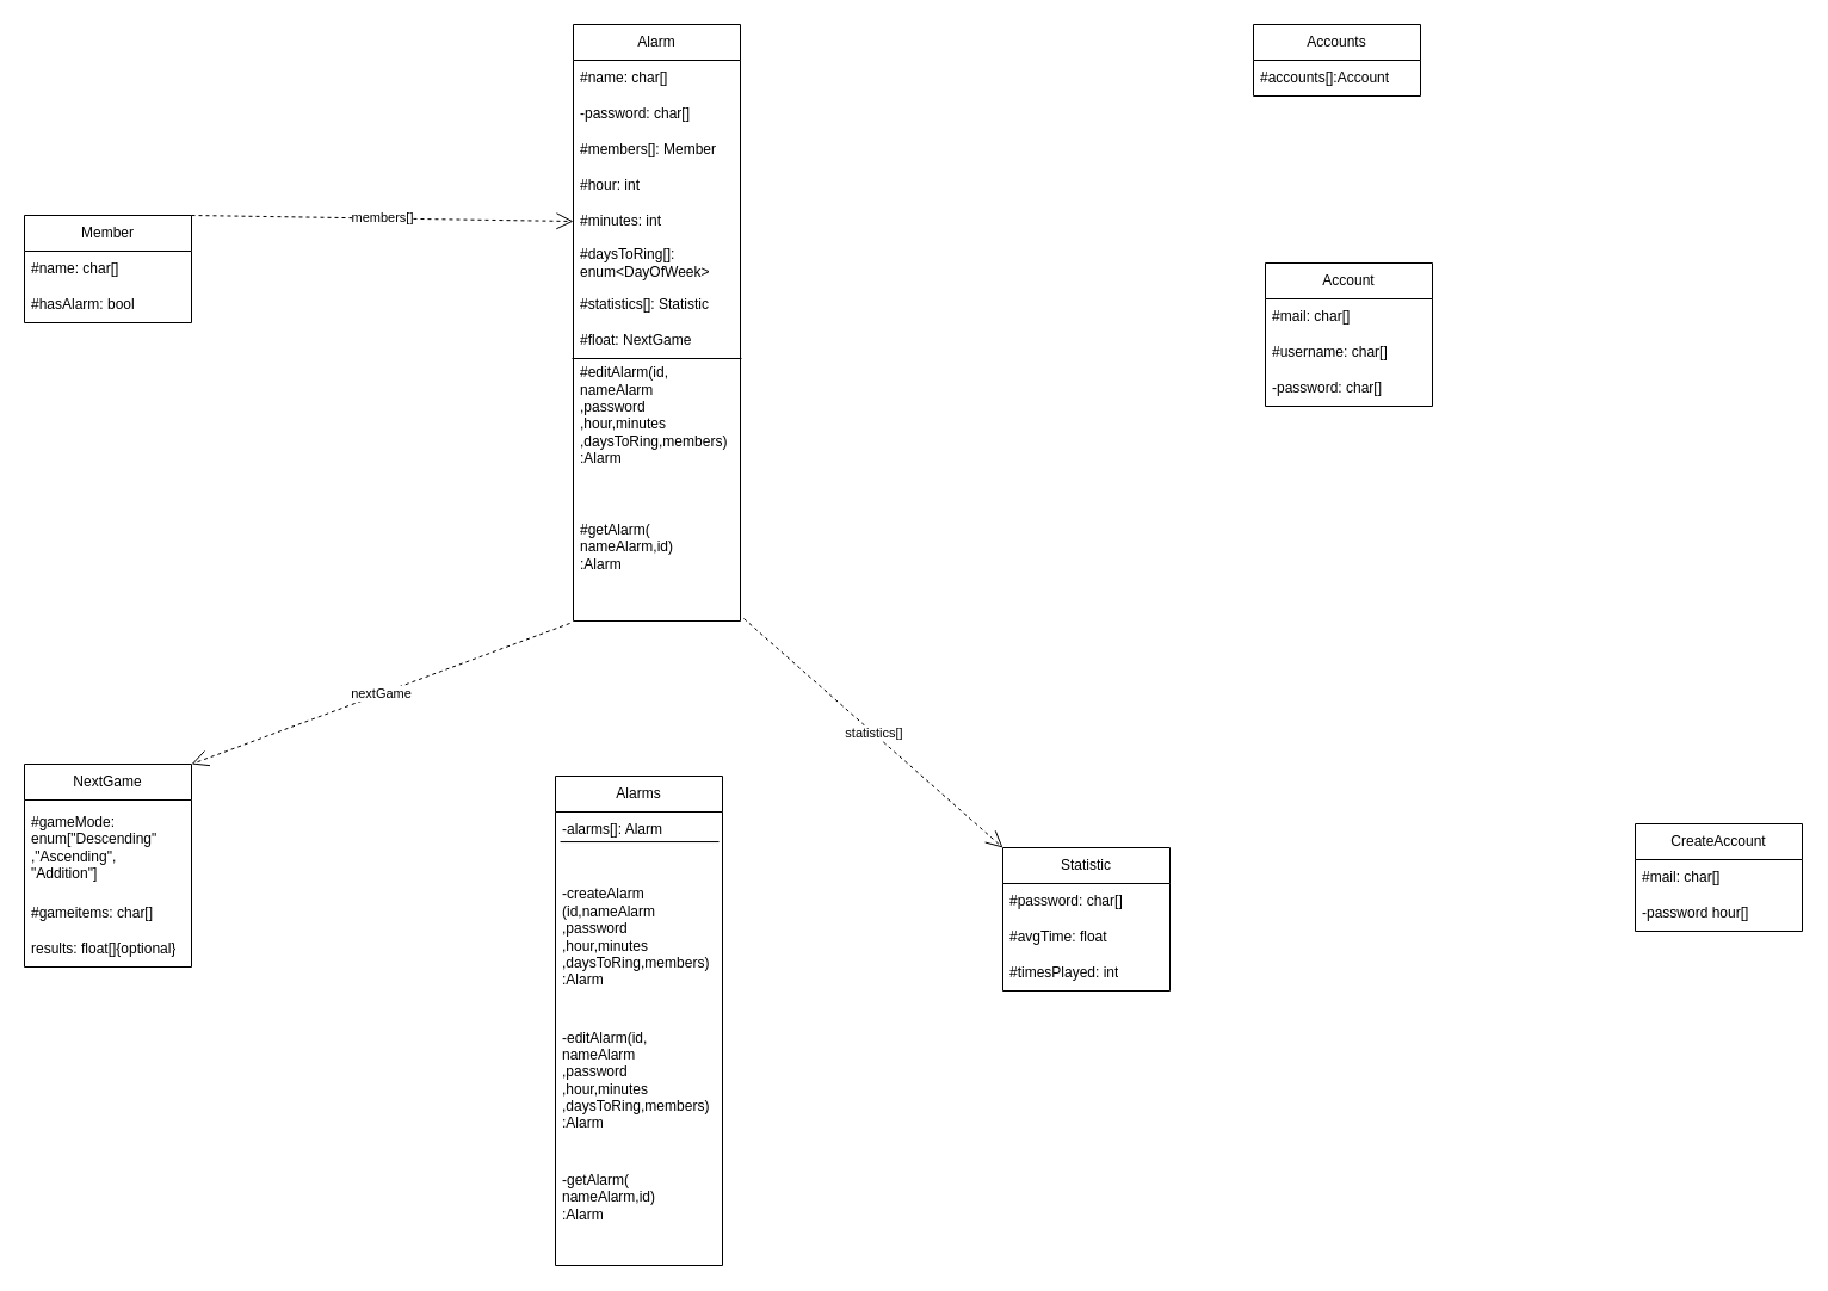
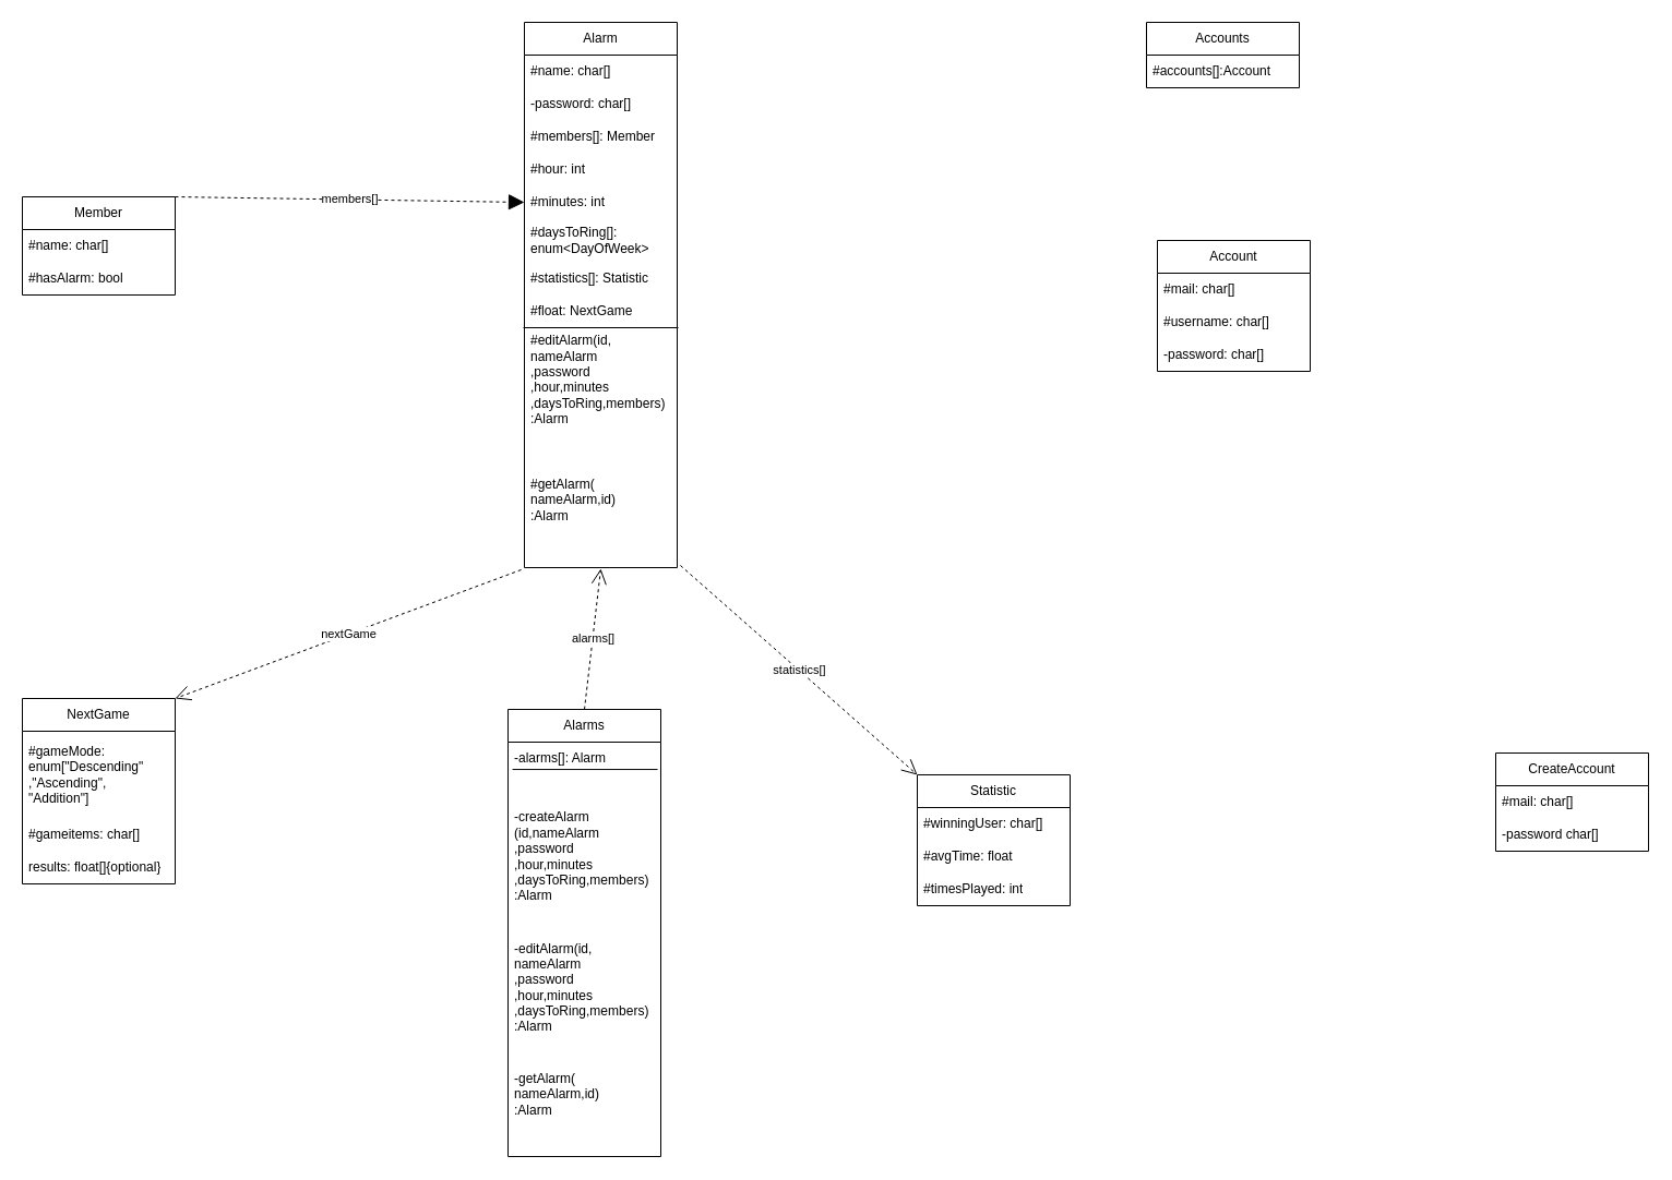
  <mxCell id="0" />
  <mxCell id="1" parent="0" />
  <mxCell id="2" value="Alarm" style="swimlane;fontStyle=0;childLayout=stackLayout;horizontal=1;startSize=30;horizontalStack=0;resizeParent=1;resizeParentMax=0;resizeLast=0;collapsible=1;marginBottom=0;whiteSpace=wrap;html=1;" parent="1" vertex="1"><mxGeometry x="480" y="20" width="140" height="500" as="geometry" /></mxCell>
  <mxCell id="3" value="#name: char[]" style="text;strokeColor=none;fillColor=none;align=left;verticalAlign=middle;spacingLeft=4;spacingRight=4;overflow=hidden;points=[[0,0.5],[1,0.5]];portConstraint=eastwest;rotatable=0;whiteSpace=wrap;html=1;" parent="2" vertex="1"><mxGeometry y="30" width="140" height="30" as="geometry" /></mxCell>
  <mxCell id="4" value="-password: char[]" style="text;strokeColor=none;fillColor=none;align=left;verticalAlign=middle;spacingLeft=4;spacingRight=4;overflow=hidden;points=[[0,0.5],[1,0.5]];portConstraint=eastwest;rotatable=0;whiteSpace=wrap;html=1;" parent="2" vertex="1"><mxGeometry y="60" width="140" height="30" as="geometry" /></mxCell>
  <mxCell id="5" value="#members[]: Member&amp;nbsp;" style="text;strokeColor=none;fillColor=none;align=left;verticalAlign=middle;spacingLeft=4;spacingRight=4;overflow=hidden;points=[[0,0.5],[1,0.5]];portConstraint=eastwest;rotatable=0;whiteSpace=wrap;html=1;" parent="2" vertex="1"><mxGeometry y="90" width="140" height="30" as="geometry" /></mxCell>
  <mxCell id="6" value="#hour: int" style="text;strokeColor=none;fillColor=none;align=left;verticalAlign=middle;spacingLeft=4;spacingRight=4;overflow=hidden;points=[[0,0.5],[1,0.5]];portConstraint=eastwest;rotatable=0;whiteSpace=wrap;html=1;" parent="2" vertex="1"><mxGeometry y="120" width="140" height="30" as="geometry" /></mxCell>
  <mxCell id="7" value="#minutes: int" style="text;strokeColor=none;fillColor=none;align=left;verticalAlign=middle;spacingLeft=4;spacingRight=4;overflow=hidden;points=[[0,0.5],[1,0.5]];portConstraint=eastwest;rotatable=0;whiteSpace=wrap;html=1;" parent="2" vertex="1"><mxGeometry y="150" width="140" height="30" as="geometry" /></mxCell>
  <mxCell id="8" value="#daysToRing[]: enum&amp;lt;DayOfWeek&amp;gt;" style="text;strokeColor=none;fillColor=none;align=left;verticalAlign=middle;spacingLeft=4;spacingRight=4;overflow=hidden;points=[[0,0.5],[1,0.5]];portConstraint=eastwest;rotatable=0;whiteSpace=wrap;html=1;" parent="2" vertex="1"><mxGeometry y="180" width="140" height="40" as="geometry" /></mxCell>
  <mxCell id="9" value="#statistics[]: Statistic" style="text;strokeColor=none;fillColor=none;align=left;verticalAlign=middle;spacingLeft=4;spacingRight=4;overflow=hidden;points=[[0,0.5],[1,0.5]];portConstraint=eastwest;rotatable=0;whiteSpace=wrap;html=1;" parent="2" vertex="1"><mxGeometry y="220" width="140" height="30" as="geometry" /></mxCell>
  <mxCell id="10" value="#float: NextGame" style="text;strokeColor=none;fillColor=none;align=left;verticalAlign=middle;spacingLeft=4;spacingRight=4;overflow=hidden;points=[[0,0.5],[1,0.5]];portConstraint=eastwest;rotatable=0;whiteSpace=wrap;html=1;" parent="2" vertex="1"><mxGeometry y="250" width="140" height="30" as="geometry" /></mxCell>
  <mxCell id="11" value="#editAlarm(&lt;span style=&quot;background-color: initial;&quot;&gt;id,&lt;/span&gt;&lt;div&gt;&lt;span style=&quot;background-color: initial;&quot;&gt;nameAlarm&lt;/span&gt;&lt;div&gt;,password&lt;div&gt;,hour,minutes&lt;/div&gt;&lt;div&gt;,daysToRing,members)&lt;/div&gt;&lt;div&gt;:Alarm&lt;/div&gt;&lt;/div&gt;&lt;div&gt;&lt;br&gt;&lt;/div&gt;&lt;/div&gt;" style="text;strokeColor=none;fillColor=none;align=left;verticalAlign=middle;spacingLeft=4;spacingRight=4;overflow=hidden;points=[[0,0.5],[1,0.5]];portConstraint=eastwest;rotatable=0;whiteSpace=wrap;html=1;" vertex="1" parent="2"><mxGeometry y="280" width="140" height="110" as="geometry" /></mxCell>
  <mxCell id="12" value="" style="endArrow=none;html=1;rounded=0;exitX=-0.007;exitY=0;exitDx=0;exitDy=0;exitPerimeter=0;entryX=1.007;entryY=1;entryDx=0;entryDy=0;entryPerimeter=0;" edge="1" parent="2" source="11" target="10"><mxGeometry width="50" height="50" relative="1" as="geometry"><mxPoint x="400" y="380" as="sourcePoint" /><mxPoint x="450" y="330" as="targetPoint" /></mxGeometry></mxCell>
  <mxCell id="13" value="&lt;div&gt;&lt;div&gt;#getAlarm(&lt;div&gt;&lt;span style=&quot;background-color: initial;&quot;&gt;nameAlarm,id&lt;/span&gt;&lt;span style=&quot;background-color: initial;&quot;&gt;)&lt;/span&gt;&lt;div&gt;:Alarm&lt;/div&gt;&lt;div&gt;&lt;br&gt;&lt;/div&gt;&lt;/div&gt;&lt;/div&gt;&lt;/div&gt;" style="text;strokeColor=none;fillColor=none;align=left;verticalAlign=middle;spacingLeft=4;spacingRight=4;overflow=hidden;points=[[0,0.5],[1,0.5]];portConstraint=eastwest;rotatable=0;whiteSpace=wrap;html=1;" vertex="1" parent="2"><mxGeometry y="390" width="140" height="110" as="geometry" /></mxCell>
  <mxCell id="14" value="Alarms" style="swimlane;fontStyle=0;childLayout=stackLayout;horizontal=1;startSize=30;horizontalStack=0;resizeParent=1;resizeParentMax=0;resizeLast=0;collapsible=1;marginBottom=0;whiteSpace=wrap;html=1;" parent="1" vertex="1"><mxGeometry x="465" y="650" width="140" height="410" as="geometry" /></mxCell>
  <mxCell id="15" value="-alarms[]: Alarm" style="text;strokeColor=none;fillColor=none;align=left;verticalAlign=middle;spacingLeft=4;spacingRight=4;overflow=hidden;points=[[0,0.5],[1,0.5]];portConstraint=eastwest;rotatable=0;whiteSpace=wrap;html=1;" parent="14" vertex="1"><mxGeometry y="30" width="140" height="30" as="geometry" /></mxCell>
  <mxCell id="16" value="-createAlarm&lt;div&gt;(id,nameAlarm&lt;/div&gt;&lt;div&gt;,password&lt;div&gt;,hour,minutes&lt;/div&gt;&lt;div&gt;,daysToRing,members)&lt;/div&gt;&lt;div&gt;:Alarm&lt;/div&gt;&lt;/div&gt;" style="text;strokeColor=none;fillColor=none;align=left;verticalAlign=middle;spacingLeft=4;spacingRight=4;overflow=hidden;points=[[0,0.5],[1,0.5]];portConstraint=eastwest;rotatable=0;whiteSpace=wrap;html=1;" parent="14" vertex="1"><mxGeometry y="60" width="140" height="150" as="geometry" /></mxCell>
  <mxCell id="17" value="-editAlarm(&lt;span style=&quot;background-color: initial;&quot;&gt;id,&lt;/span&gt;&lt;div&gt;&lt;span style=&quot;background-color: initial;&quot;&gt;nameAlarm&lt;/span&gt;&lt;div&gt;,password&lt;div&gt;,hour,minutes&lt;/div&gt;&lt;div&gt;,daysToRing,members)&lt;/div&gt;&lt;div&gt;:Alarm&lt;/div&gt;&lt;/div&gt;&lt;div&gt;&lt;br&gt;&lt;/div&gt;&lt;/div&gt;" style="text;strokeColor=none;fillColor=none;align=left;verticalAlign=middle;spacingLeft=4;spacingRight=4;overflow=hidden;points=[[0,0.5],[1,0.5]];portConstraint=eastwest;rotatable=0;whiteSpace=wrap;html=1;" parent="14" vertex="1"><mxGeometry y="210" width="140" height="100" as="geometry" /></mxCell>
  <mxCell id="18" value="" style="endArrow=none;html=1;rounded=0;exitX=0.029;exitY=-0.033;exitDx=0;exitDy=0;exitPerimeter=0;entryX=0.979;entryY=-0.033;entryDx=0;entryDy=0;entryPerimeter=0;" parent="14" source="16" target="16" edge="1"><mxGeometry width="50" height="50" relative="1" as="geometry"><mxPoint x="115" y="-60" as="sourcePoint" /><mxPoint x="165" y="-110" as="targetPoint" /></mxGeometry></mxCell>
  <mxCell id="19" value="-getAlarm(&lt;div&gt;&lt;span style=&quot;background-color: initial;&quot;&gt;nameAlarm,id&lt;/span&gt;&lt;span style=&quot;background-color: initial;&quot;&gt;)&lt;/span&gt;&lt;div&gt;&lt;div&gt;:Alarm&lt;/div&gt;&lt;/div&gt;&lt;div&gt;&lt;br&gt;&lt;/div&gt;&lt;/div&gt;" style="text;strokeColor=none;fillColor=none;align=left;verticalAlign=middle;spacingLeft=4;spacingRight=4;overflow=hidden;points=[[0,0.5],[1,0.5]];portConstraint=eastwest;rotatable=0;whiteSpace=wrap;html=1;" parent="14" vertex="1"><mxGeometry y="310" width="140" height="100" as="geometry" /></mxCell>
  <mxCell id="20" value="Accounts" style="swimlane;fontStyle=0;childLayout=stackLayout;horizontal=1;startSize=30;horizontalStack=0;resizeParent=1;resizeParentMax=0;resizeLast=0;collapsible=1;marginBottom=0;whiteSpace=wrap;html=1;" parent="1" vertex="1"><mxGeometry x="1050" y="20" width="140" height="60" as="geometry" /></mxCell>
  <mxCell id="21" value="#accounts[]:Account" style="text;strokeColor=none;fillColor=none;align=left;verticalAlign=middle;spacingLeft=4;spacingRight=4;overflow=hidden;points=[[0,0.5],[1,0.5]];portConstraint=eastwest;rotatable=0;whiteSpace=wrap;html=1;" parent="20" vertex="1"><mxGeometry y="30" width="140" height="30" as="geometry" /></mxCell>
  <mxCell id="22" value="Account" style="swimlane;fontStyle=0;childLayout=stackLayout;horizontal=1;startSize=30;horizontalStack=0;resizeParent=1;resizeParentMax=0;resizeLast=0;collapsible=1;marginBottom=0;whiteSpace=wrap;html=1;" vertex="1" parent="1"><mxGeometry x="1060" y="220" width="140" height="120" as="geometry" /></mxCell>
  <mxCell id="23" value="#mail: char[]" style="text;strokeColor=none;fillColor=none;align=left;verticalAlign=middle;spacingLeft=4;spacingRight=4;overflow=hidden;points=[[0,0.5],[1,0.5]];portConstraint=eastwest;rotatable=0;whiteSpace=wrap;html=1;" vertex="1" parent="22"><mxGeometry y="30" width="140" height="30" as="geometry" /></mxCell>
  <mxCell id="24" value="#username: char[]" style="text;strokeColor=none;fillColor=none;align=left;verticalAlign=middle;spacingLeft=4;spacingRight=4;overflow=hidden;points=[[0,0.5],[1,0.5]];portConstraint=eastwest;rotatable=0;whiteSpace=wrap;html=1;" vertex="1" parent="22"><mxGeometry y="60" width="140" height="30" as="geometry" /></mxCell>
  <mxCell id="25" value="-password: char[]" style="text;strokeColor=none;fillColor=none;align=left;verticalAlign=middle;spacingLeft=4;spacingRight=4;overflow=hidden;points=[[0,0.5],[1,0.5]];portConstraint=eastwest;rotatable=0;whiteSpace=wrap;html=1;" vertex="1" parent="22"><mxGeometry y="90" width="140" height="30" as="geometry" /></mxCell>
  <mxCell id="26" value="Statistic" style="swimlane;fontStyle=0;childLayout=stackLayout;horizontal=1;startSize=30;horizontalStack=0;resizeParent=1;resizeParentMax=0;resizeLast=0;collapsible=1;marginBottom=0;whiteSpace=wrap;html=1;" vertex="1" parent="1"><mxGeometry x="840" y="710" width="140" height="120" as="geometry" /></mxCell>
- <mxCell id="27" value="#password: char[]" style="text;strokeColor=none;fillColor=none;align=left;verticalAlign=middle;spacingLeft=4;spacingRight=4;overflow=hidden;points=[[0,0.5],[1,0.5]];portConstraint=eastwest;rotatable=0;whiteSpace=wrap;html=1;" vertex="1" parent="26"><mxGeometry y="30" width="140" height="30" as="geometry" /></mxCell>
+ <mxCell id="27" value="#winningUser: char[]" style="text;strokeColor=none;fillColor=none;align=left;verticalAlign=middle;spacingLeft=4;spacingRight=4;overflow=hidden;points=[[0,0.5],[1,0.5]];portConstraint=eastwest;rotatable=0;whiteSpace=wrap;html=1;" vertex="1" parent="26"><mxGeometry y="30" width="140" height="30" as="geometry" /></mxCell>
  <mxCell id="28" value="#avgTime: float" style="text;strokeColor=none;fillColor=none;align=left;verticalAlign=middle;spacingLeft=4;spacingRight=4;overflow=hidden;points=[[0,0.5],[1,0.5]];portConstraint=eastwest;rotatable=0;whiteSpace=wrap;html=1;" vertex="1" parent="26"><mxGeometry y="60" width="140" height="30" as="geometry" /></mxCell>
  <mxCell id="29" value="#timesPlayed: int" style="text;strokeColor=none;fillColor=none;align=left;verticalAlign=middle;spacingLeft=4;spacingRight=4;overflow=hidden;points=[[0,0.5],[1,0.5]];portConstraint=eastwest;rotatable=0;whiteSpace=wrap;html=1;" vertex="1" parent="26"><mxGeometry y="90" width="140" height="30" as="geometry" /></mxCell>
  <mxCell id="30" value="NextGame" style="swimlane;fontStyle=0;childLayout=stackLayout;horizontal=1;startSize=30;horizontalStack=0;resizeParent=1;resizeParentMax=0;resizeLast=0;collapsible=1;marginBottom=0;whiteSpace=wrap;html=1;" vertex="1" parent="1"><mxGeometry x="20" y="640" width="140" height="170" as="geometry" /></mxCell>
  <mxCell id="31" value="#gameMode: enum[&quot;Descending&quot;&lt;div&gt;,&quot;Ascending&quot;,&lt;/div&gt;&lt;div&gt;&quot;Addition&quot;]&lt;/div&gt;" style="text;strokeColor=none;fillColor=none;align=left;verticalAlign=middle;spacingLeft=4;spacingRight=4;overflow=hidden;points=[[0,0.5],[1,0.5]];portConstraint=eastwest;rotatable=0;whiteSpace=wrap;html=1;" vertex="1" parent="30"><mxGeometry y="30" width="140" height="80" as="geometry" /></mxCell>
  <mxCell id="32" value="#gameitems: char[]" style="text;strokeColor=none;fillColor=none;align=left;verticalAlign=middle;spacingLeft=4;spacingRight=4;overflow=hidden;points=[[0,0.5],[1,0.5]];portConstraint=eastwest;rotatable=0;whiteSpace=wrap;html=1;" vertex="1" parent="30"><mxGeometry y="110" width="140" height="30" as="geometry" /></mxCell>
  <mxCell id="33" value="results: float[]{optional}" style="text;strokeColor=none;fillColor=none;align=left;verticalAlign=middle;spacingLeft=4;spacingRight=4;overflow=hidden;points=[[0,0.5],[1,0.5]];portConstraint=eastwest;rotatable=0;whiteSpace=wrap;html=1;" vertex="1" parent="30"><mxGeometry y="140" width="140" height="30" as="geometry" /></mxCell>
  <mxCell id="34" value="nextGame" style="endArrow=open;endSize=12;dashed=1;html=1;rounded=0;exitX=-0.021;exitY=1.018;exitDx=0;exitDy=0;exitPerimeter=0;entryX=1;entryY=0;entryDx=0;entryDy=0;" edge="1" parent="1" source="13" target="30"><mxGeometry width="160" relative="1" as="geometry"><mxPoint x="410" y="560" as="sourcePoint" /><mxPoint x="570" y="560" as="targetPoint" /></mxGeometry></mxCell>
  <mxCell id="35" value="statistics[]" style="endArrow=open;endSize=12;dashed=1;html=1;rounded=0;exitX=1.021;exitY=0.982;exitDx=0;exitDy=0;exitPerimeter=0;entryX=0;entryY=0;entryDx=0;entryDy=0;" edge="1" parent="1" source="13" target="26"><mxGeometry width="160" relative="1" as="geometry"><mxPoint x="410" y="660" as="sourcePoint" /><mxPoint x="570" y="660" as="targetPoint" /></mxGeometry></mxCell>
  <mxCell id="36" value="Member" style="swimlane;fontStyle=0;childLayout=stackLayout;horizontal=1;startSize=30;horizontalStack=0;resizeParent=1;resizeParentMax=0;resizeLast=0;collapsible=1;marginBottom=0;whiteSpace=wrap;html=1;" vertex="1" parent="1"><mxGeometry x="20" y="180" width="140" height="90" as="geometry" /></mxCell>
  <mxCell id="37" value="#name: char[]" style="text;strokeColor=none;fillColor=none;align=left;verticalAlign=middle;spacingLeft=4;spacingRight=4;overflow=hidden;points=[[0,0.5],[1,0.5]];portConstraint=eastwest;rotatable=0;whiteSpace=wrap;html=1;" vertex="1" parent="36"><mxGeometry y="30" width="140" height="30" as="geometry" /></mxCell>
  <mxCell id="38" value="#hasAlarm: bool" style="text;strokeColor=none;fillColor=none;align=left;verticalAlign=middle;spacingLeft=4;spacingRight=4;overflow=hidden;points=[[0,0.5],[1,0.5]];portConstraint=eastwest;rotatable=0;whiteSpace=wrap;html=1;" vertex="1" parent="36"><mxGeometry y="60" width="140" height="30" as="geometry" /></mxCell>
- <mxCell id="39" value="members[]" style="endArrow=open;endSize=12;dashed=1;html=1;rounded=0;exitX=1;exitY=0;exitDx=0;exitDy=0;entryX=0;entryY=0.5;entryDx=0;entryDy=0;" edge="1" parent="1" source="36" target="7"><mxGeometry width="160" relative="1" as="geometry"><mxPoint x="40" y="185" as="sourcePoint" /><mxPoint x="450" y="220" as="targetPoint" /></mxGeometry></mxCell>
+ <mxCell id="39" value="members[]" style="endArrow=block;endSize=12;dashed=1;html=1;rounded=0;exitX=1;exitY=0;exitDx=0;exitDy=0;entryX=0;entryY=0.5;entryDx=0;entryDy=0;" edge="1" parent="1" source="36" target="7"><mxGeometry width="160" relative="1" as="geometry"><mxPoint x="40" y="185" as="sourcePoint" /><mxPoint x="450" y="220" as="targetPoint" /></mxGeometry></mxCell>
+ <mxCell id="40" value="alarms[]" style="endArrow=open;endSize=12;dashed=1;html=1;rounded=0;exitX=0.5;exitY=0;exitDx=0;exitDy=0;entryX=0.5;entryY=1.009;entryDx=0;entryDy=0;entryPerimeter=0;" edge="1" parent="1" source="14" target="13"><mxGeometry width="160" relative="1" as="geometry"><mxPoint x="410" y="560" as="sourcePoint" /><mxPoint x="570" y="560" as="targetPoint" /></mxGeometry></mxCell>
  <mxCell id="41" value="CreateAccount" style="swimlane;fontStyle=0;childLayout=stackLayout;horizontal=1;startSize=30;horizontalStack=0;resizeParent=1;resizeParentMax=0;resizeLast=0;collapsible=1;marginBottom=0;whiteSpace=wrap;html=1;" vertex="1" parent="1"><mxGeometry x="1370" y="690" width="140" height="90" as="geometry" /></mxCell>
  <mxCell id="42" value="#mail: char[]" style="text;strokeColor=none;fillColor=none;align=left;verticalAlign=middle;spacingLeft=4;spacingRight=4;overflow=hidden;points=[[0,0.5],[1,0.5]];portConstraint=eastwest;rotatable=0;whiteSpace=wrap;html=1;" vertex="1" parent="41"><mxGeometry y="30" width="140" height="30" as="geometry" /></mxCell>
- <mxCell id="43" value="-password hour[]" style="text;strokeColor=none;fillColor=none;align=left;verticalAlign=middle;spacingLeft=4;spacingRight=4;overflow=hidden;points=[[0,0.5],[1,0.5]];portConstraint=eastwest;rotatable=0;whiteSpace=wrap;html=1;" vertex="1" parent="41"><mxGeometry y="60" width="140" height="30" as="geometry" /></mxCell>
+ <mxCell id="43" value="-password char[]" style="text;strokeColor=none;fillColor=none;align=left;verticalAlign=middle;spacingLeft=4;spacingRight=4;overflow=hidden;points=[[0,0.5],[1,0.5]];portConstraint=eastwest;rotatable=0;whiteSpace=wrap;html=1;" vertex="1" parent="41"><mxGeometry y="60" width="140" height="30" as="geometry" /></mxCell>
